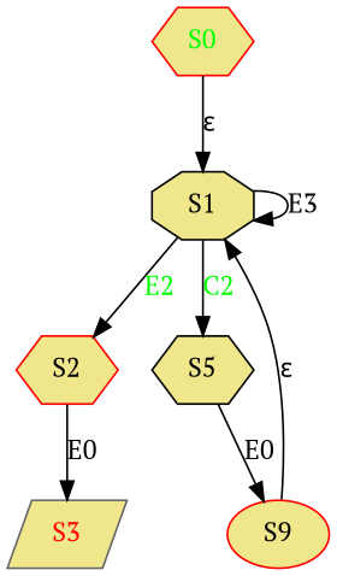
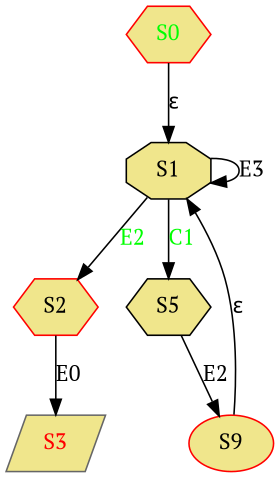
  digraph {
    fontname="PT Serif"
    rankdir=TB
    node [color=red fillcolor=khaki fontname="PT Serif" shape=hexagon style=filled]
    edge [fontname="PT Serif"]
    S0 [fontcolor=green]
    S1 [color=black shape=octagon]
    S2
    S5 [color=black]
    S3 [color=gray40 fontcolor=red shape=parallelogram]
    n6 [label=S9 shape=ellipse]
    S0 -> S1 [label="&#949;"]
    S1 -> S1 [label=E3]
    S1 -> S2 [fontcolor=green label=E2]
-   S1 -> S5 [fontcolor=green label=C2]
+   S1 -> S5 [fontcolor=green label=C1]
    S2 -> S3 [label=E0]
-   S5 -> n6 [label=E0]
+   S5 -> n6 [label=E2]
    n6 -> S1 [label="&#949;"]
  }
